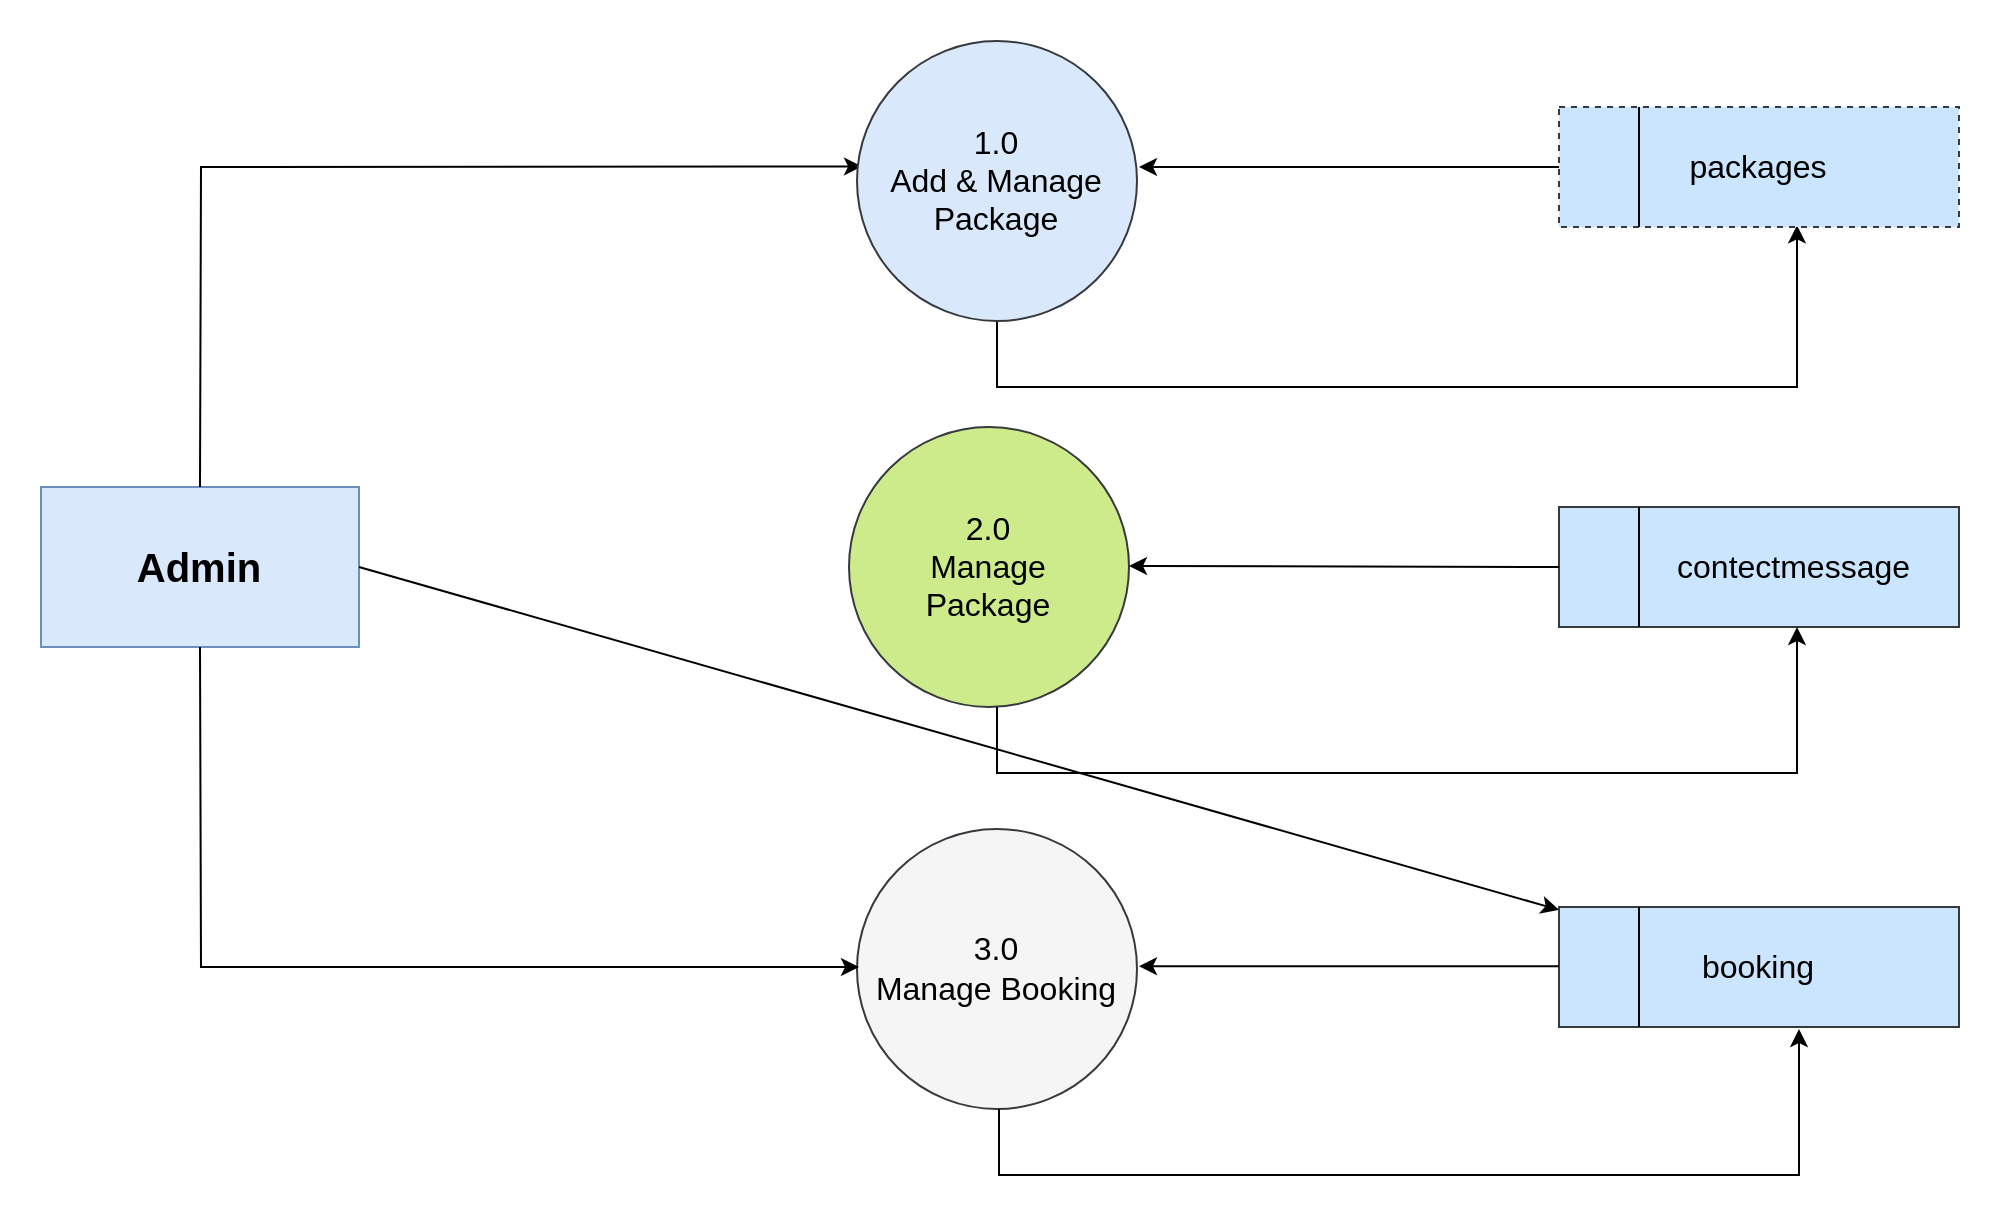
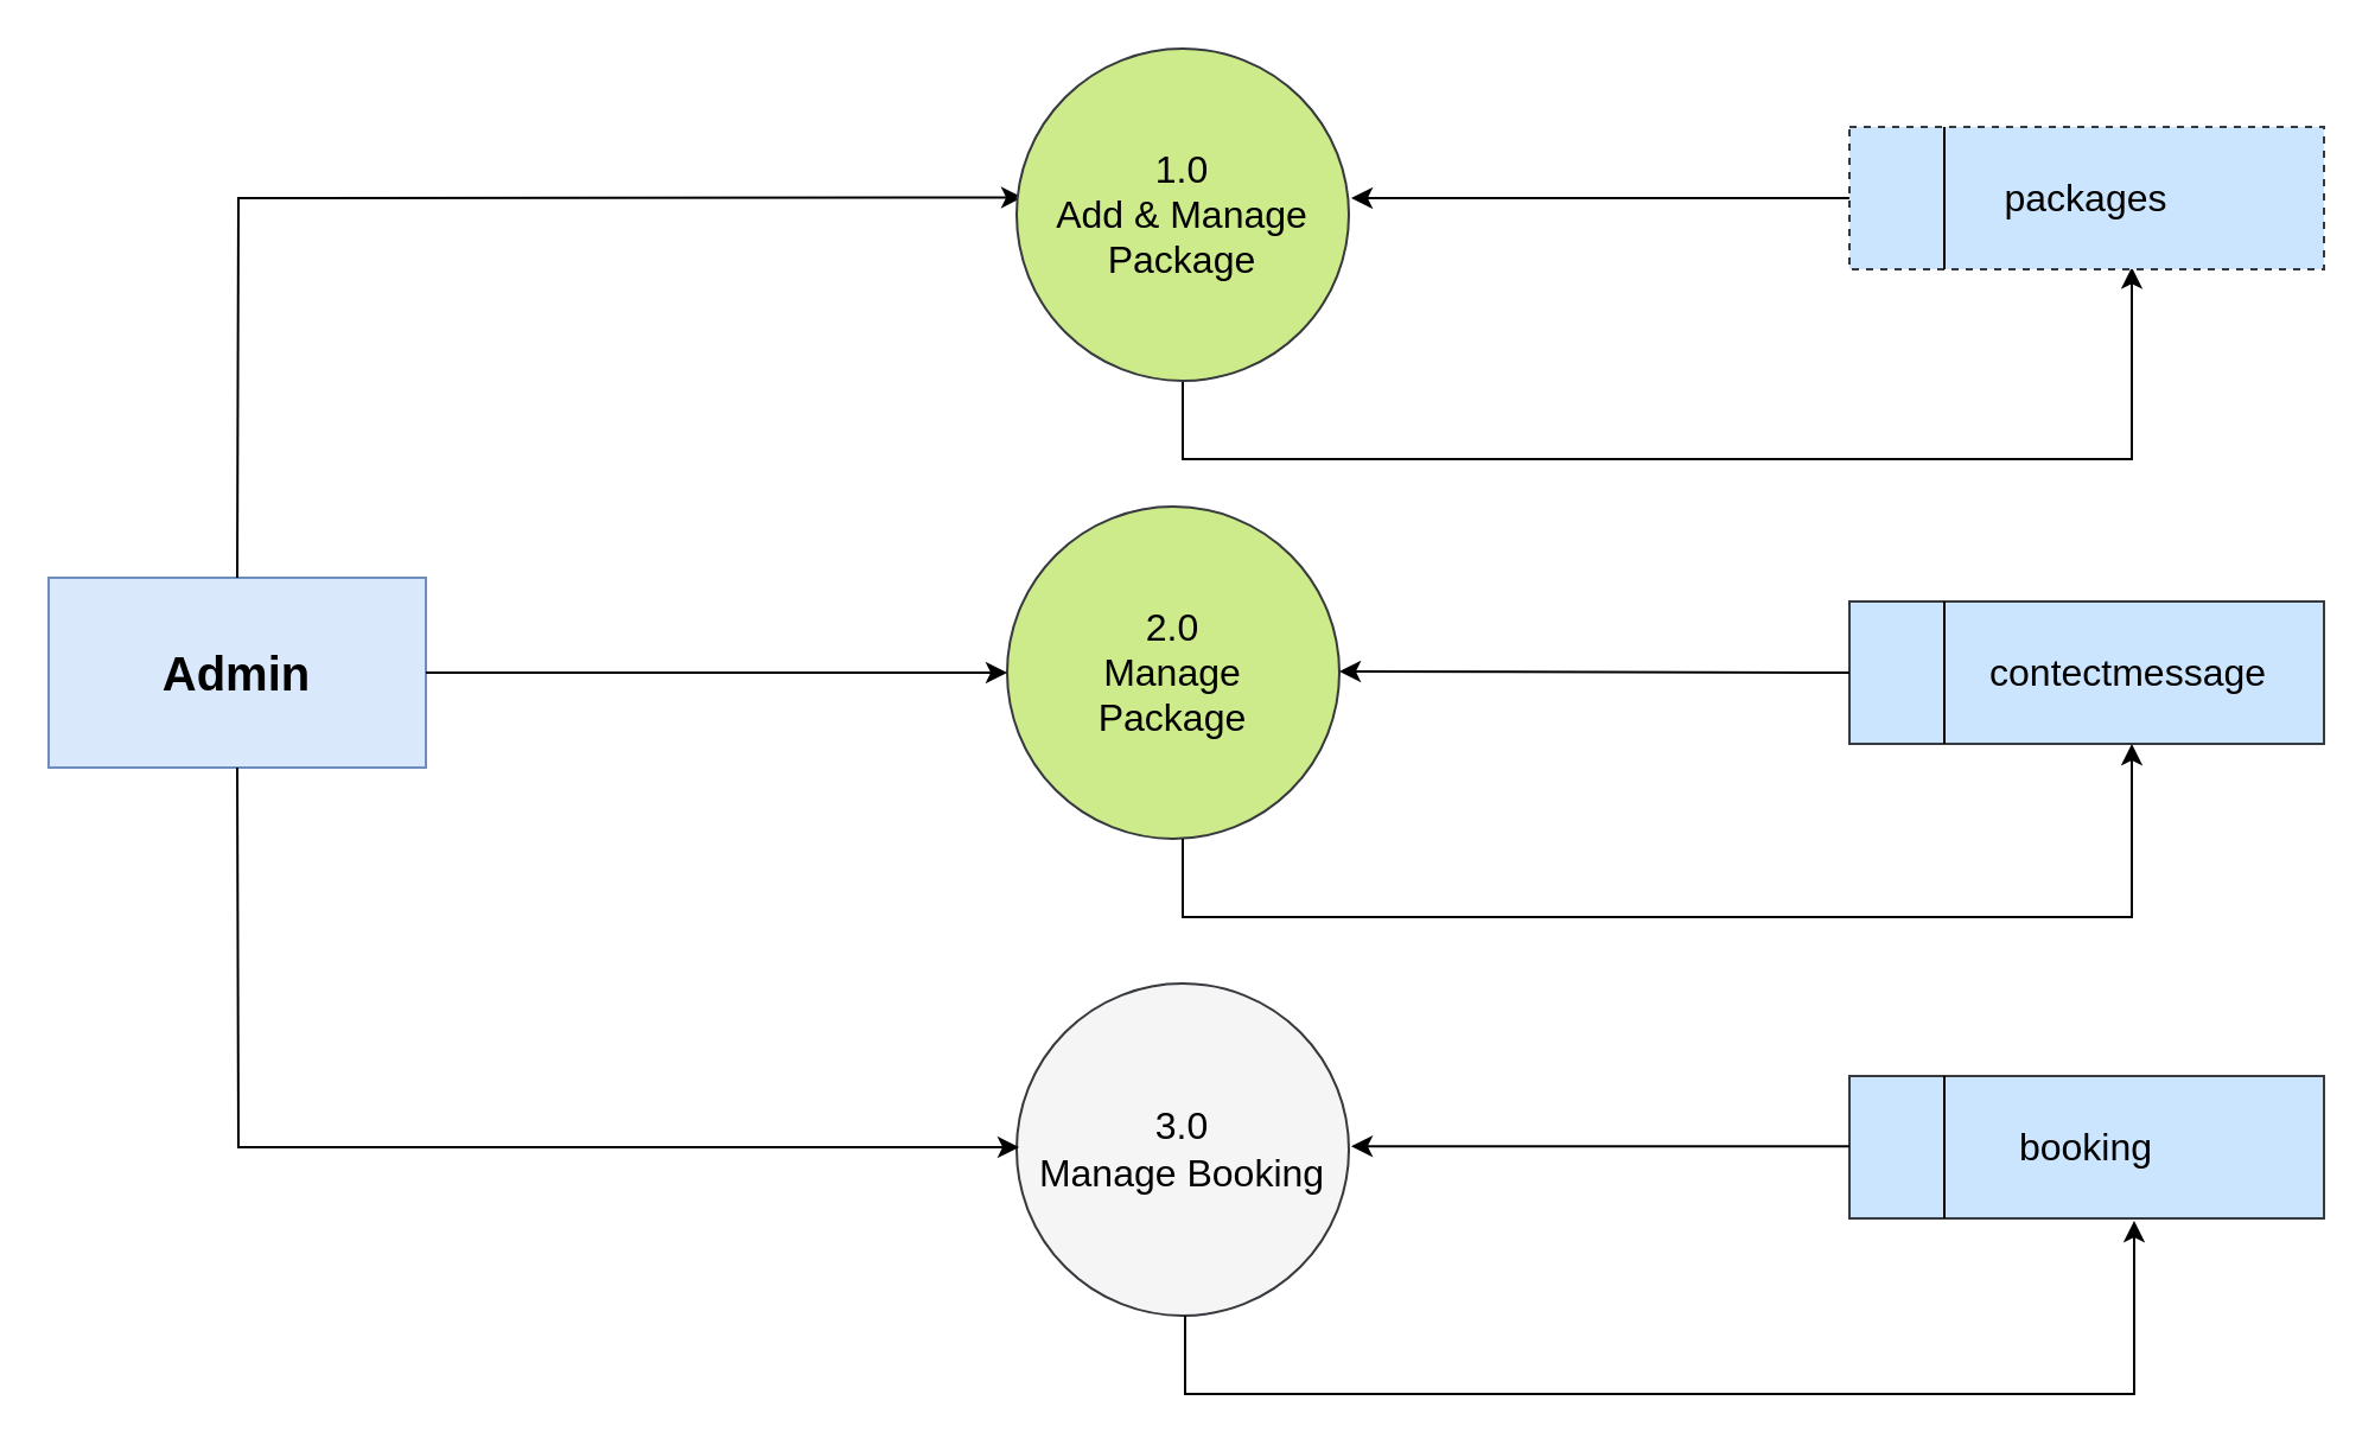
  <mxCell id="0" />
  <mxCell id="1" parent="0" />
  <mxCell id="2" value="" style="endArrow=classic;html=1;rounded=0;entryX=0.595;entryY=0.986;entryDx=0;entryDy=0;entryPerimeter=0;" parent="1" target="11" edge="1"><mxGeometry width="50" height="50" relative="1" as="geometry"><mxPoint x="498" y="160" as="sourcePoint" /><mxPoint x="899" y="207" as="targetPoint" /><Array as="points"><mxPoint x="498" y="193" /><mxPoint x="898" y="193" /></Array></mxGeometry></mxCell>
  <mxCell id="3" value="Admin" style="rounded=0;whiteSpace=wrap;html=1;fillColor=#dae8fc;strokeColor=#6c8ebf;fontSize=20;fontStyle=1" parent="1" vertex="1"><mxGeometry x="20" y="243" width="159" height="80" as="geometry" /></mxCell>
  <mxCell id="4" value="2.0&lt;br&gt;Manage&lt;br&gt;Package" style="ellipse;whiteSpace=wrap;html=1;aspect=fixed;fillColor=#cdeb8b;strokeColor=#36393d;fontSize=16;" parent="1" vertex="1"><mxGeometry x="424" y="213" width="140" height="140" as="geometry" /></mxCell>
  <mxCell id="5" value="" style="endArrow=classic;html=1;rounded=0;exitX=0.5;exitY=0;exitDx=0;exitDy=0;entryX=0.018;entryY=0.448;entryDx=0;entryDy=0;entryPerimeter=0;" parent="1" target="6" edge="1"><mxGeometry width="50" height="50" relative="1" as="geometry"><mxPoint x="99.5" y="243" as="sourcePoint" /><mxPoint x="426.74" y="82.16" as="targetPoint" /><Array as="points"><mxPoint x="100" y="83" /></Array></mxGeometry></mxCell>
- <mxCell id="6" value="1.0&lt;br&gt;Add &amp;amp; Manage Package" style="ellipse;whiteSpace=wrap;html=1;aspect=fixed;fillColor=#dae8fc;strokeColor=#36393d;fontSize=16;" parent="1" vertex="1"><mxGeometry x="428" y="20" width="140" height="140" as="geometry" /></mxCell>
+ <mxCell id="6" value="1.0&lt;br&gt;Add &amp;amp; Manage Package" style="ellipse;whiteSpace=wrap;html=1;aspect=fixed;fillColor=#cdeb8b;strokeColor=#36393d;fontSize=16;" parent="1" vertex="1"><mxGeometry x="428" y="20" width="140" height="140" as="geometry" /></mxCell>
  <mxCell id="7" value="3.0&lt;br&gt;Manage Booking" style="ellipse;whiteSpace=wrap;html=1;aspect=fixed;fillColor=#f5f5f5;strokeColor=#36393d;fontSize=16;" parent="1" vertex="1"><mxGeometry x="428" y="414" width="140" height="140" as="geometry" /></mxCell>
- <mxCell id="8" value="" style="endArrow=classic;html=1;rounded=0;exitX=1;exitY=0.5;exitDx=0;exitDy=0;" parent="1" source="3" target="17" edge="1"><mxGeometry width="50" height="50" relative="1" as="geometry"><mxPoint x="479" y="273" as="sourcePoint" /><mxPoint x="529" y="223" as="targetPoint" /></mxGeometry></mxCell>
+ <mxCell id="8" value="" style="endArrow=classic;html=1;rounded=0;exitX=1;exitY=0.5;exitDx=0;exitDy=0;entryX=0;entryY=0.5;entryDx=0;entryDy=0;" parent="1" source="3" target="4" edge="1"><mxGeometry width="50" height="50" relative="1" as="geometry"><mxPoint x="479" y="273" as="sourcePoint" /><mxPoint x="529" y="223" as="targetPoint" /></mxGeometry></mxCell>
  <mxCell id="9" value="" style="endArrow=classic;html=1;rounded=0;exitX=0.5;exitY=1;exitDx=0;exitDy=0;" parent="1" source="3" edge="1"><mxGeometry width="50" height="50" relative="1" as="geometry"><mxPoint x="479" y="273" as="sourcePoint" /><mxPoint x="429" y="483" as="targetPoint" /><Array as="points"><mxPoint x="100" y="483" /></Array></mxGeometry></mxCell>
  <mxCell id="10" value="" style="group" parent="1" vertex="1" connectable="0"><mxGeometry x="779" y="53" width="200" height="60" as="geometry" /></mxCell>
  <mxCell id="11" value="&lt;font style=&quot;font-size: 16px;&quot;&gt;packages&lt;/font&gt;" style="rounded=0;whiteSpace=wrap;html=1;fillColor=#cce5ff;strokeColor=#36393d;dashed=1;" parent="10" vertex="1"><mxGeometry width="200" height="60" as="geometry" /></mxCell>
  <mxCell id="12" value="" style="endArrow=none;html=1;rounded=0;" parent="10" edge="1"><mxGeometry width="50" height="50" relative="1" as="geometry"><mxPoint x="40" y="60" as="sourcePoint" /><mxPoint x="40" as="targetPoint" /></mxGeometry></mxCell>
  <mxCell id="13" value="" style="group" parent="1" vertex="1" connectable="0"><mxGeometry x="779" y="253" width="200" height="60" as="geometry" /></mxCell>
  <mxCell id="14" value="&lt;font style=&quot;font-size: 16px;&quot;&gt;&lt;span style=&quot;white-space: pre;&quot;&gt;&#09;&lt;/span&gt;contectmessage&lt;/font&gt;" style="rounded=0;whiteSpace=wrap;html=1;fillColor=#cce5ff;strokeColor=#36393d;" parent="13" vertex="1"><mxGeometry width="200" height="60" as="geometry" /></mxCell>
  <mxCell id="15" value="" style="endArrow=none;html=1;rounded=0;" parent="13" edge="1"><mxGeometry width="50" height="50" relative="1" as="geometry"><mxPoint x="40" y="60" as="sourcePoint" /><mxPoint x="40" as="targetPoint" /></mxGeometry></mxCell>
  <mxCell id="16" value="" style="group" parent="1" vertex="1" connectable="0"><mxGeometry x="779" y="453" width="200" height="60" as="geometry" /></mxCell>
  <mxCell id="17" value="&lt;font style=&quot;font-size: 16px;&quot;&gt;booking&lt;/font&gt;" style="rounded=0;whiteSpace=wrap;html=1;fillColor=#cce5ff;strokeColor=#36393d;" parent="16" vertex="1"><mxGeometry width="200" height="60" as="geometry" /></mxCell>
  <mxCell id="18" value="" style="endArrow=none;html=1;rounded=0;" parent="16" edge="1"><mxGeometry width="50" height="50" relative="1" as="geometry"><mxPoint x="40" y="60" as="sourcePoint" /><mxPoint x="40" as="targetPoint" /></mxGeometry></mxCell>
  <mxCell id="19" value="" style="endArrow=classic;html=1;rounded=0;" parent="1" edge="1"><mxGeometry width="50" height="50" relative="1" as="geometry"><mxPoint x="498" y="353" as="sourcePoint" /><mxPoint x="898" y="313" as="targetPoint" /><Array as="points"><mxPoint x="498" y="386" /><mxPoint x="898" y="386" /></Array></mxGeometry></mxCell>
  <mxCell id="20" value="" style="endArrow=classic;html=1;rounded=0;" parent="1" edge="1"><mxGeometry width="50" height="50" relative="1" as="geometry"><mxPoint x="499" y="554" as="sourcePoint" /><mxPoint x="899" y="514" as="targetPoint" /><Array as="points"><mxPoint x="499" y="587" /><mxPoint x="899" y="587" /></Array></mxGeometry></mxCell>
  <mxCell id="21" value="" style="endArrow=classic;html=1;rounded=0;exitX=0;exitY=0.5;exitDx=0;exitDy=0;" parent="1" source="11" edge="1"><mxGeometry width="50" height="50" relative="1" as="geometry"><mxPoint x="639" y="243" as="sourcePoint" /><mxPoint x="569" y="83" as="targetPoint" /></mxGeometry></mxCell>
  <mxCell id="22" value="" style="endArrow=classic;html=1;rounded=0;exitX=0;exitY=0.5;exitDx=0;exitDy=0;" parent="1" source="14" edge="1"><mxGeometry width="50" height="50" relative="1" as="geometry"><mxPoint x="774" y="282.47" as="sourcePoint" /><mxPoint x="564" y="282.47" as="targetPoint" /></mxGeometry></mxCell>
  <mxCell id="23" value="" style="endArrow=classic;html=1;rounded=0;exitX=0;exitY=0.5;exitDx=0;exitDy=0;" parent="1" edge="1"><mxGeometry width="50" height="50" relative="1" as="geometry"><mxPoint x="779" y="482.57" as="sourcePoint" /><mxPoint x="569" y="482.57" as="targetPoint" /></mxGeometry></mxCell>
